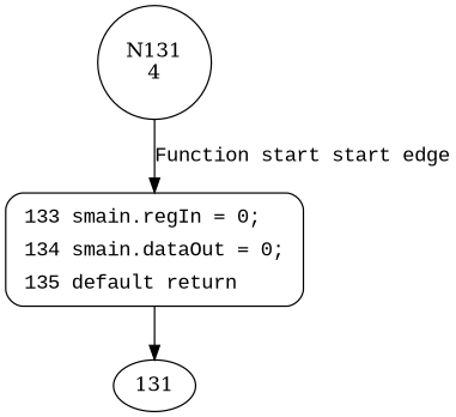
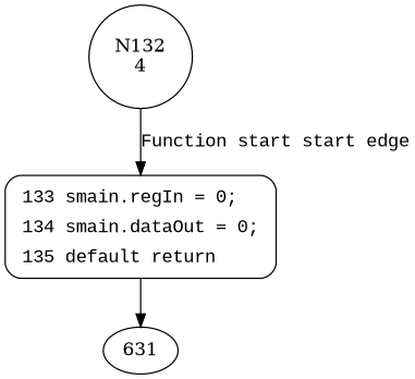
  digraph {
-   n1 [label="N131\n4" shape=circle]
+   n1 [label="N132\n4" shape=circle]
    n2 [fillcolor=white fontname="Courier New" label=<<table border="0" cellborder="0" cellpadding="3" bgcolor="white"><tr><td align="right">133</td><td align="left">smain.regIn = 0;</td></tr><tr><td align="right">134</td><td align="left">smain.dataOut = 0;</td></tr><tr><td align="right">135</td><td align="left">default return</td></tr></table>> penwidth=1 shape=Mrecord style="filled,bold"]
-   131
+   131 [label=631]
    n1 -> n2 [fontname="Courier New" label="Function start start edge"]
    n2 -> 131
  }
